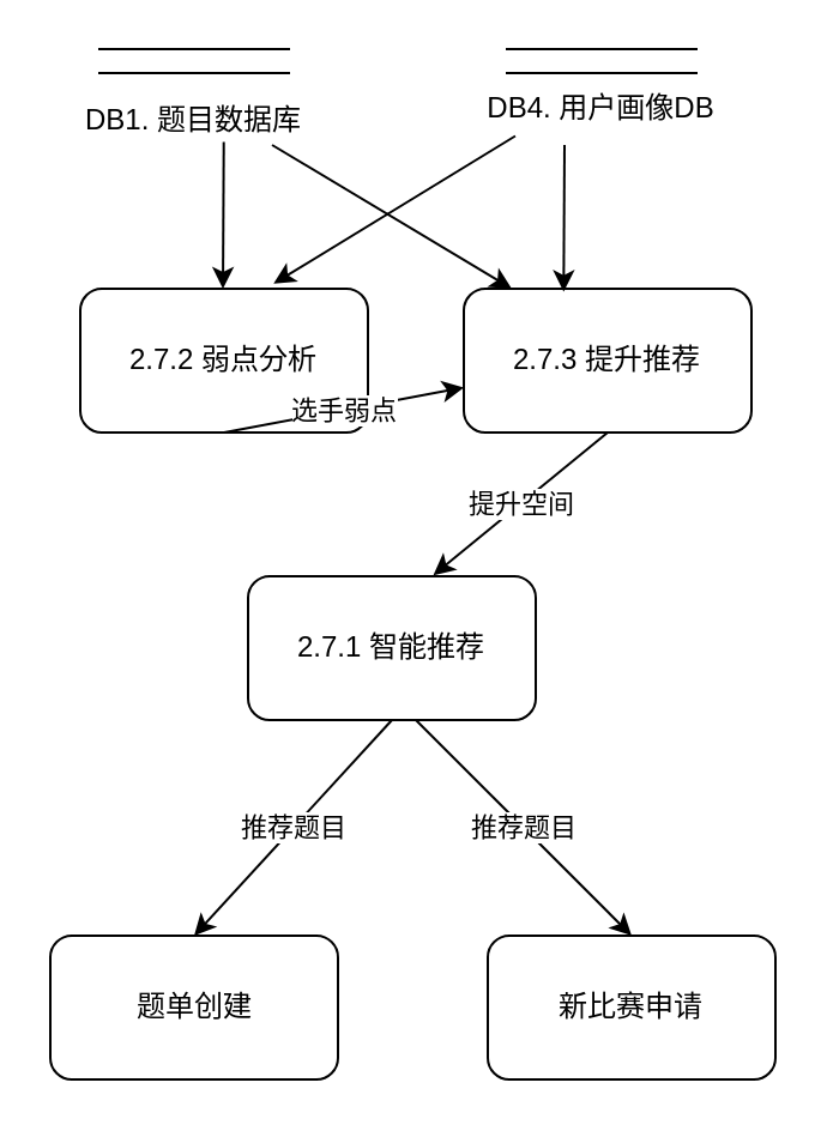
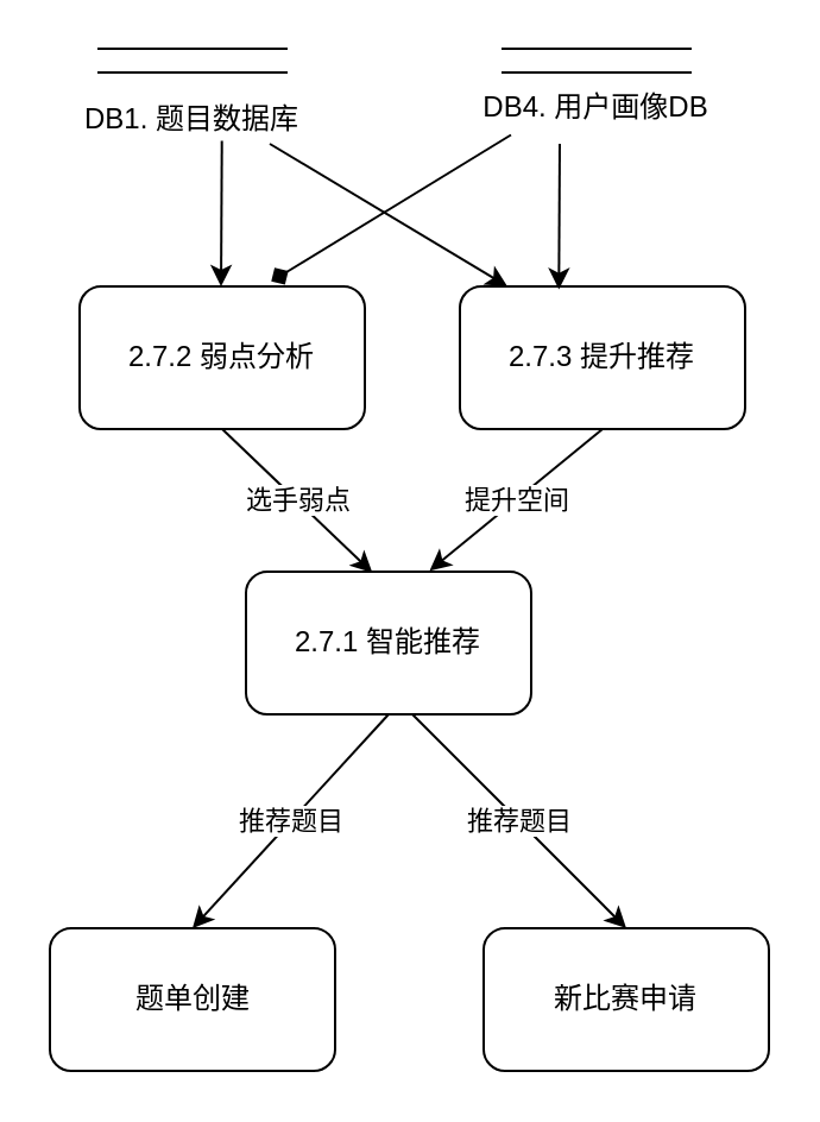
  <mxCell id="0" />
  <mxCell id="1" parent="0" />
  <mxCell id="2" value="2.7.1 智能推荐" style="rounded=1;whiteSpace=wrap;html=1;" parent="1" vertex="1"><mxGeometry x="103" y="240" width="120" height="60" as="geometry" /></mxCell>
  <mxCell id="3" value="" style="group" parent="1" vertex="1" connectable="0"><mxGeometry x="33" y="20" width="95" height="40" as="geometry" /></mxCell>
  <mxCell id="4" value="" style="group" parent="3" vertex="1" connectable="0"><mxGeometry x="7.5" width="80" height="10" as="geometry" /></mxCell>
  <mxCell id="5" value="" style="endArrow=none;html=1;rounded=0;" parent="4" edge="1"><mxGeometry width="50" height="50" relative="1" as="geometry"><mxPoint as="sourcePoint" /><mxPoint x="80" as="targetPoint" /></mxGeometry></mxCell>
  <mxCell id="6" value="" style="endArrow=none;html=1;rounded=0;" parent="4" edge="1"><mxGeometry width="50" height="50" relative="1" as="geometry"><mxPoint y="10" as="sourcePoint" /><mxPoint x="80" y="10" as="targetPoint" /></mxGeometry></mxCell>
  <mxCell id="7" value="DB1. 题目数据库" style="text;html=1;strokeColor=none;fillColor=none;align=center;verticalAlign=middle;whiteSpace=wrap;rounded=0;" parent="3" vertex="1"><mxGeometry y="20" width="95" height="20" as="geometry" /></mxCell>
  <mxCell id="8" value="" style="group" parent="1" vertex="1" connectable="0"><mxGeometry x="203" y="20" width="100" height="40" as="geometry" /></mxCell>
  <mxCell id="9" value="" style="group" parent="8" vertex="1" connectable="0"><mxGeometry x="-5" width="105" height="35" as="geometry" /></mxCell>
  <mxCell id="10" value="" style="group" parent="9" vertex="1" connectable="0"><mxGeometry x="12.5" width="80" height="10" as="geometry" /></mxCell>
  <mxCell id="11" value="" style="endArrow=none;html=1;rounded=0;" parent="10" edge="1"><mxGeometry width="50" height="50" relative="1" as="geometry"><mxPoint as="sourcePoint" /><mxPoint x="80" as="targetPoint" /></mxGeometry></mxCell>
  <mxCell id="12" value="" style="endArrow=none;html=1;rounded=0;" parent="10" edge="1"><mxGeometry width="50" height="50" relative="1" as="geometry"><mxPoint y="10" as="sourcePoint" /><mxPoint x="80" y="10" as="targetPoint" /></mxGeometry></mxCell>
  <mxCell id="13" value="DB4. 用户画像DB" style="text;html=1;strokeColor=none;fillColor=none;align=center;verticalAlign=middle;whiteSpace=wrap;rounded=0;" parent="9" vertex="1"><mxGeometry y="15" width="105" height="20" as="geometry" /></mxCell>
- <mxCell id="14" value="" style="endArrow=classic;html=1;rounded=0;entryX=0.672;entryY=-0.035;entryDx=0;entryDy=0;entryPerimeter=0;exitX=0.157;exitY=1.063;exitDx=0;exitDy=0;exitPerimeter=0;" parent="1" source="13" target="16" edge="1"><mxGeometry width="50" height="50" relative="1" as="geometry"><mxPoint x="243" y="50" as="sourcePoint" /><mxPoint x="203" y="210" as="targetPoint" /></mxGeometry></mxCell>
+ <mxCell id="14" value="" style="endArrow=diamond;html=1;rounded=0;entryX=0.672;entryY=-0.035;entryDx=0;entryDy=0;entryPerimeter=0;exitX=0.157;exitY=1.063;exitDx=0;exitDy=0;exitPerimeter=0;" parent="1" source="13" target="16" edge="1"><mxGeometry width="50" height="50" relative="1" as="geometry"><mxPoint x="243" y="50" as="sourcePoint" /><mxPoint x="203" y="210" as="targetPoint" /></mxGeometry></mxCell>
  <mxCell id="15" value="推荐题目" style="endArrow=classic;html=1;rounded=0;exitX=0.5;exitY=1;exitDx=0;exitDy=0;entryX=0.5;entryY=0;entryDx=0;entryDy=0;" parent="1" source="2" target="21" edge="1"><mxGeometry width="50" height="50" relative="1" as="geometry"><mxPoint x="153" y="300" as="sourcePoint" /><mxPoint x="163" y="390" as="targetPoint" /></mxGeometry></mxCell>
  <mxCell id="16" value="2.7.2 弱点分析" style="rounded=1;whiteSpace=wrap;html=1;" parent="1" vertex="1"><mxGeometry x="33" y="120" width="120" height="60" as="geometry" /></mxCell>
  <mxCell id="17" value="2.7.3 提升推荐" style="rounded=1;whiteSpace=wrap;html=1;" parent="1" vertex="1"><mxGeometry x="193" y="120" width="120" height="60" as="geometry" /></mxCell>
  <mxCell id="18" value="" style="endArrow=classic;html=1;rounded=0;" parent="1" edge="1"><mxGeometry width="50" height="50" relative="1" as="geometry"><mxPoint x="113" y="60" as="sourcePoint" /><mxPoint x="213" y="120" as="targetPoint" /></mxGeometry></mxCell>
  <mxCell id="19" value="提升空间" style="endArrow=classic;html=1;rounded=0;entryX=0.644;entryY=-0.007;entryDx=0;entryDy=0;entryPerimeter=0;exitX=0.5;exitY=1;exitDx=0;exitDy=0;" parent="1" source="17" target="2" edge="1"><mxGeometry width="50" height="50" relative="1" as="geometry"><mxPoint x="153" y="300" as="sourcePoint" /><mxPoint x="203" y="250" as="targetPoint" /></mxGeometry></mxCell>
- <mxCell id="20" value="选手弱点" style="endArrow=classic;html=1;rounded=0;exitX=0.5;exitY=1;exitDx=0;exitDy=0;" parent="1" source="16" target="17" edge="1"><mxGeometry width="50" height="50" relative="1" as="geometry"><mxPoint x="153" y="300" as="sourcePoint" /><mxPoint x="203" y="250" as="targetPoint" /></mxGeometry></mxCell>
+ <mxCell id="20" value="选手弱点" style="endArrow=classic;html=1;rounded=0;entryX=0.443;entryY=0.007;entryDx=0;entryDy=0;entryPerimeter=0;exitX=0.5;exitY=1;exitDx=0;exitDy=0;" parent="1" source="16" target="2" edge="1"><mxGeometry width="50" height="50" relative="1" as="geometry"><mxPoint x="153" y="300" as="sourcePoint" /><mxPoint x="203" y="250" as="targetPoint" /></mxGeometry></mxCell>
  <mxCell id="21" value="题单创建" style="rounded=1;whiteSpace=wrap;html=1;" parent="1" vertex="1"><mxGeometry x="20.5" y="390" width="120" height="60" as="geometry" /></mxCell>
  <mxCell id="22" value="新比赛申请" style="rounded=1;whiteSpace=wrap;html=1;" parent="1" vertex="1"><mxGeometry x="203" y="390" width="120" height="60" as="geometry" /></mxCell>
  <mxCell id="23" value="推荐题目" style="endArrow=classic;html=1;rounded=0;entryX=0.5;entryY=0;entryDx=0;entryDy=0;" parent="1" target="22" edge="1"><mxGeometry width="50" height="50" relative="1" as="geometry"><mxPoint x="173" y="300" as="sourcePoint" /><mxPoint x="90.5" y="400" as="targetPoint" /></mxGeometry></mxCell>
  <mxCell id="24" value="" style="endArrow=classic;html=1;rounded=0;entryX=0.422;entryY=0.021;entryDx=0;entryDy=0;entryPerimeter=0;" edge="1" parent="1"><mxGeometry width="50" height="50" relative="1" as="geometry"><mxPoint x="235" y="60" as="sourcePoint" /><mxPoint x="234.64" y="121.26" as="targetPoint" /></mxGeometry></mxCell>
  <mxCell id="25" value="" style="endArrow=classic;html=1;rounded=0;entryX=0.422;entryY=0.021;entryDx=0;entryDy=0;entryPerimeter=0;" edge="1" parent="1"><mxGeometry width="50" height="50" relative="1" as="geometry"><mxPoint x="92.86" y="58.74" as="sourcePoint" /><mxPoint x="92.5" y="120" as="targetPoint" /></mxGeometry></mxCell>
